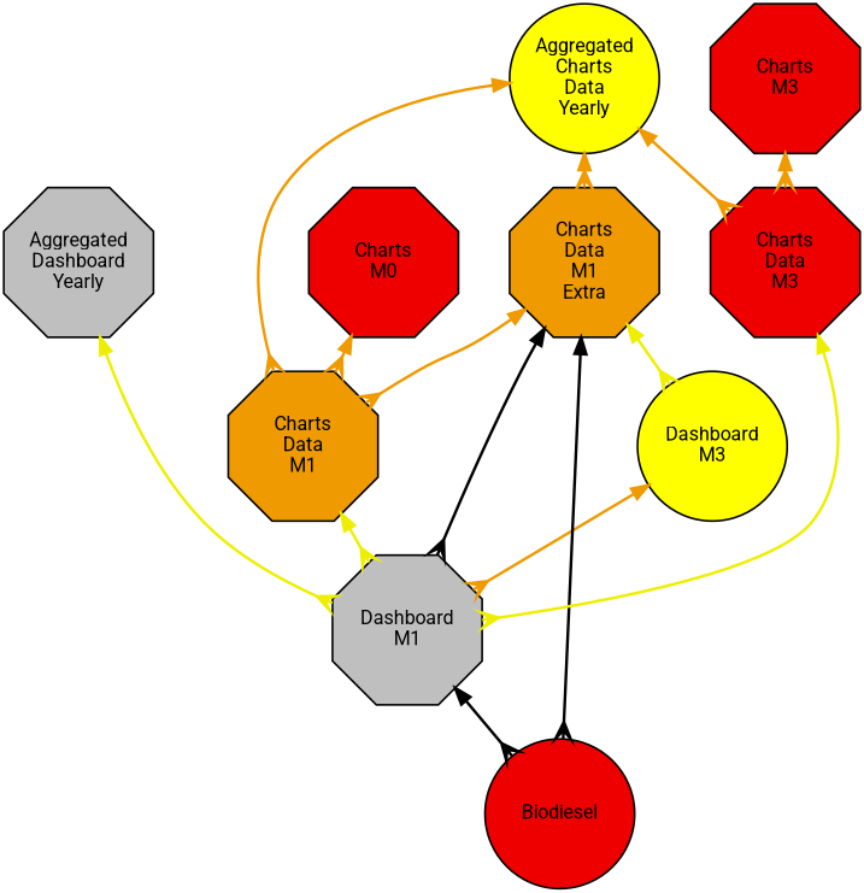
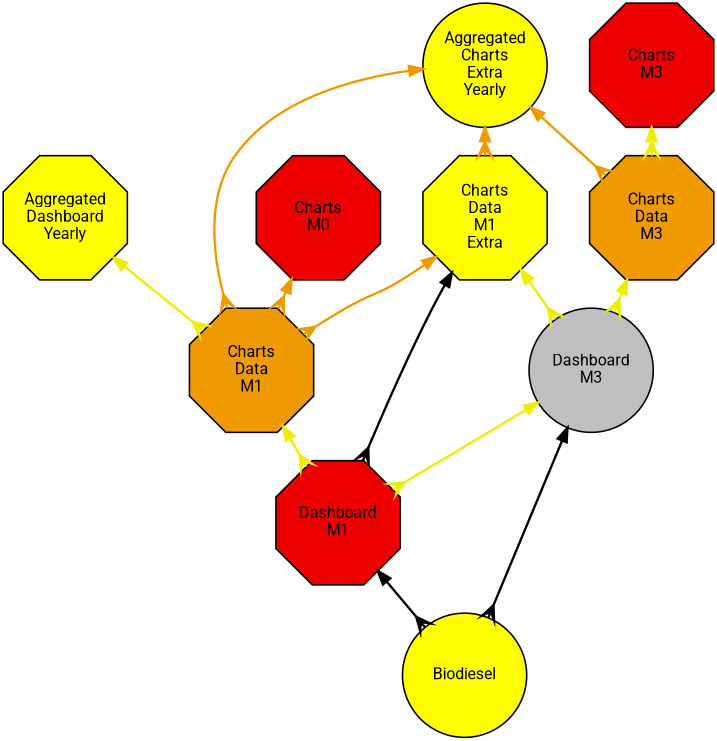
  digraph {
    fontname=Roboto
    nodesep=0.75
    node [fillcolor=yellow fixedsize=true fontname=Roboto fontsize=20 penwidth=2 shape=octagon style=filled]
    edge [arrowhead=crow arrowsize=1.75 color=orange2 dir=both fontname=Roboto penwidth=3]
-   n1 [fillcolor=red2 height=2.2 label=Biodiesel shape=circle width=2.2]
-   n2 [fillcolor=grey75 height=2.2 label="Dashboard\nM1" width=2.2]
-   n3 [height=2.2 label="Dashboard\nM3" shape=circle width=2.2]
-   n4 [fillcolor=grey75 height=2.2 label="Aggregated\nDashboard\nYearly" width=2.2]
+   n1 [height=2.2 label=Biodiesel shape=circle width=2.2]
+   n2 [fillcolor=red2 height=2.2 label="Dashboard\nM1" width=2.2]
+   n3 [fillcolor=grey75 height=2.2 label="Dashboard\nM3" shape=circle width=2.2]
+   n4 [height=2.2 label="Aggregated\nDashboard\nYearly" width=2.2]
    n5 [fillcolor=orange2 height=2.2 label="Charts\nData\nM1" width=2.2]
-   n6 [fillcolor=orange2 height=2.2 label="Charts\nData\nM1\nExtra" width=2.2]
-   n7 [fillcolor=red2 height=2.2 label="Charts\nData\nM3" width=2.2]
-   n8 [height=2.2 label="Aggregated\nCharts\nData\nYearly" shape=circle width=2.2]
+   n6 [height=2.2 label="Charts\nData\nM1\nExtra" width=2.2]
+   n7 [fillcolor=orange2 height=2.2 label="Charts\nData\nM3" width=2.2]
+   n8 [height=2.2 label="Aggregated\nCharts\nExtra\nYearly" shape=circle width=2.2]
    n9 [fillcolor=red2 height=2.2 label="Charts\nM0" width=2.2]
    n10 [fillcolor=red2 height=2.2 label="Charts\nM3" width=2.2]
    n2 -> n1 [color=black]
-   n6 -> n1 [color=black]
-   n3 -> n2
-   n4 -> n2 [color=yellow2]
+   n3 -> n1 [color=black]
+   n3 -> n2 [color=yellow2]
+   n4 -> n5 [color=yellow2]
    n5 -> n2 [color=yellow2]
    n6 -> n2 [color=black]
    n6 -> n3 [color=yellow2]
    n6 -> n5
-   n7 -> n2 [color=yellow2]
+   n7 -> n3 [color=yellow2]
    n8 -> n5
    n8 -> n6
    n8 -> n7
    n9 -> n5
-   n10 -> n7
+   n10 -> n7 [color=yellow2]
  }
